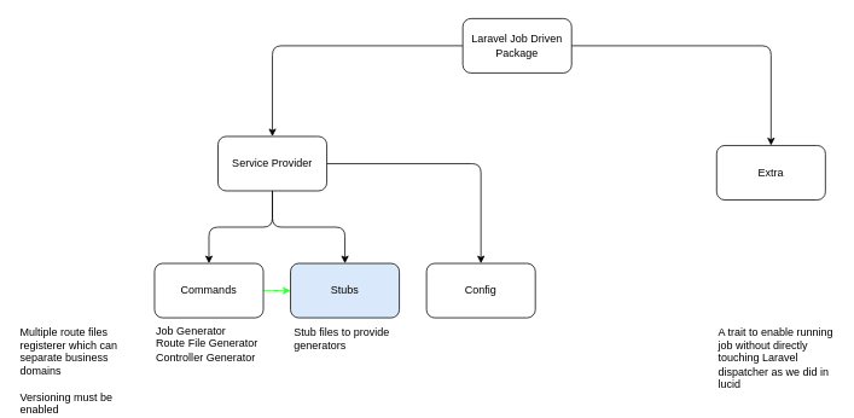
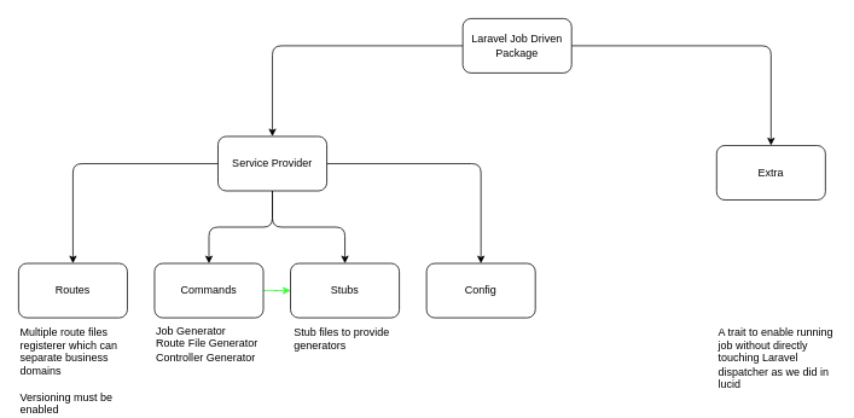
  <mxCell id="0" />
  <mxCell id="1" parent="0" />
+ <mxCell id="2" style="edgeStyle=orthogonalEdgeStyle;rounded=1;orthogonalLoop=1;jettySize=auto;html=1;entryX=0.5;entryY=0;entryDx=0;entryDy=0;" edge="1" parent="1" source="6" target="7"><mxGeometry relative="1" as="geometry" /></mxCell>
  <mxCell id="3" style="edgeStyle=orthogonalEdgeStyle;rounded=1;orthogonalLoop=1;jettySize=auto;html=1;" edge="1" parent="1" source="6" target="15"><mxGeometry relative="1" as="geometry" /></mxCell>
  <mxCell id="4" style="edgeStyle=orthogonalEdgeStyle;rounded=1;orthogonalLoop=1;jettySize=auto;html=1;" edge="1" parent="1" source="6" target="9"><mxGeometry relative="1" as="geometry" /></mxCell>
  <mxCell id="5" style="edgeStyle=orthogonalEdgeStyle;rounded=1;orthogonalLoop=1;jettySize=auto;html=1;entryX=0.5;entryY=0;entryDx=0;entryDy=0;" edge="1" parent="1" source="6" target="14"><mxGeometry relative="1" as="geometry" /></mxCell>
  <mxCell id="6" value="Service Provider" style="rounded=1;whiteSpace=wrap;html=1;" vertex="1" parent="1"><mxGeometry x="240" y="150" width="120" height="60" as="geometry" /></mxCell>
+ <mxCell id="7" value="Routes" style="rounded=1;whiteSpace=wrap;html=1;" vertex="1" parent="1"><mxGeometry x="20" y="290" width="120" height="60" as="geometry" /></mxCell>
  <mxCell id="8" style="edgeStyle=orthogonalEdgeStyle;rounded=1;orthogonalLoop=1;jettySize=auto;html=1;entryX=0;entryY=0.5;entryDx=0;entryDy=0;strokeColor=#33FF33;" edge="1" parent="1" source="9" target="14"><mxGeometry relative="1" as="geometry" /></mxCell>
  <mxCell id="9" value="Commands" style="rounded=1;whiteSpace=wrap;html=1;" vertex="1" parent="1"><mxGeometry x="170" y="290" width="120" height="60" as="geometry" /></mxCell>
  <mxCell id="10" style="edgeStyle=orthogonalEdgeStyle;rounded=1;orthogonalLoop=1;jettySize=auto;html=1;entryX=0.5;entryY=0;entryDx=0;entryDy=0;" edge="1" parent="1" source="12" target="6"><mxGeometry relative="1" as="geometry" /></mxCell>
  <mxCell id="11" style="edgeStyle=orthogonalEdgeStyle;rounded=1;orthogonalLoop=1;jettySize=auto;html=1;entryX=0.5;entryY=0;entryDx=0;entryDy=0;" edge="1" parent="1" source="12" target="13"><mxGeometry relative="1" as="geometry" /></mxCell>
  <mxCell id="12" value="Laravel Job Driven Package" style="rounded=1;whiteSpace=wrap;html=1;" vertex="1" parent="1"><mxGeometry x="510" y="20" width="120" height="60" as="geometry" /></mxCell>
  <mxCell id="13" value="Extra" style="rounded=1;whiteSpace=wrap;html=1;" vertex="1" parent="1"><mxGeometry x="790" y="160" width="120" height="60" as="geometry" /></mxCell>
- <mxCell id="14" value="Stubs" style="rounded=1;whiteSpace=wrap;html=1;fillColor=#dae8fc;" vertex="1" parent="1"><mxGeometry x="320" y="290" width="120" height="60" as="geometry" /></mxCell>
+ <mxCell id="14" value="Stubs" style="rounded=1;whiteSpace=wrap;html=1;" vertex="1" parent="1"><mxGeometry x="320" y="290" width="120" height="60" as="geometry" /></mxCell>
  <mxCell id="15" value="Config" style="rounded=1;whiteSpace=wrap;html=1;" vertex="1" parent="1"><mxGeometry x="470" y="290" width="120" height="60" as="geometry" /></mxCell>
  <mxCell id="16" value="Multiple route files registerer which can separate business domains&lt;br&gt;&lt;br&gt;Versioning must be enabled" style="text;html=1;strokeColor=none;fillColor=none;align=left;verticalAlign=middle;whiteSpace=wrap;rounded=0;" vertex="1" parent="1"><mxGeometry x="20" y="394" width="140" height="30" as="geometry" /></mxCell>
  <mxCell id="17" value="Job Generator&lt;br&gt;Route File Generator&lt;br&gt;Controller Generator" style="text;html=1;strokeColor=none;fillColor=none;align=left;verticalAlign=middle;whiteSpace=wrap;rounded=0;" vertex="1" parent="1"><mxGeometry x="170" y="364" width="130" height="30" as="geometry" /></mxCell>
  <mxCell id="18" value="Stub files to provide generators" style="text;html=1;strokeColor=none;fillColor=none;align=left;verticalAlign=middle;whiteSpace=wrap;rounded=0;" vertex="1" parent="1"><mxGeometry x="322" y="358" width="130" height="30" as="geometry" /></mxCell>
  <mxCell id="19" value="A trait to enable running job without directly touching Laravel dispatcher as we did in lucid" style="text;html=1;strokeColor=none;fillColor=none;align=left;verticalAlign=middle;whiteSpace=wrap;rounded=0;" vertex="1" parent="1"><mxGeometry x="790" y="380" width="130" height="30" as="geometry" /></mxCell>
